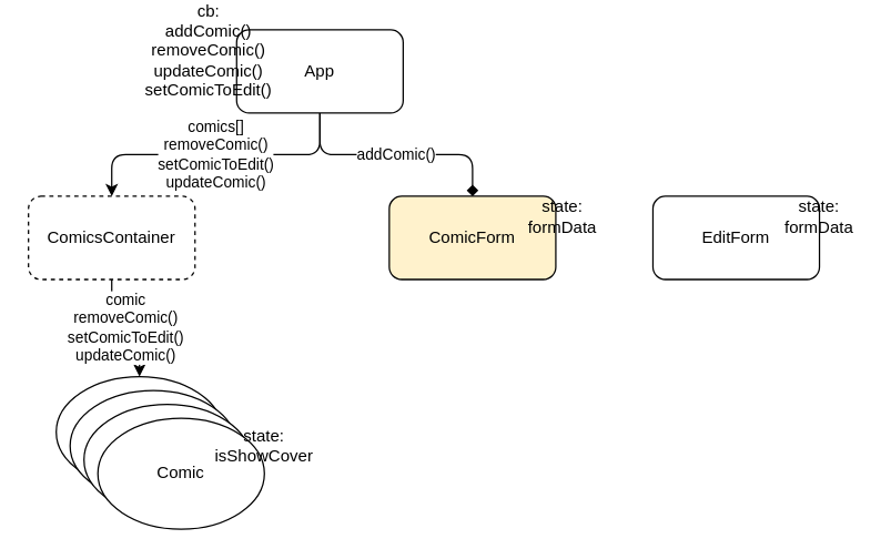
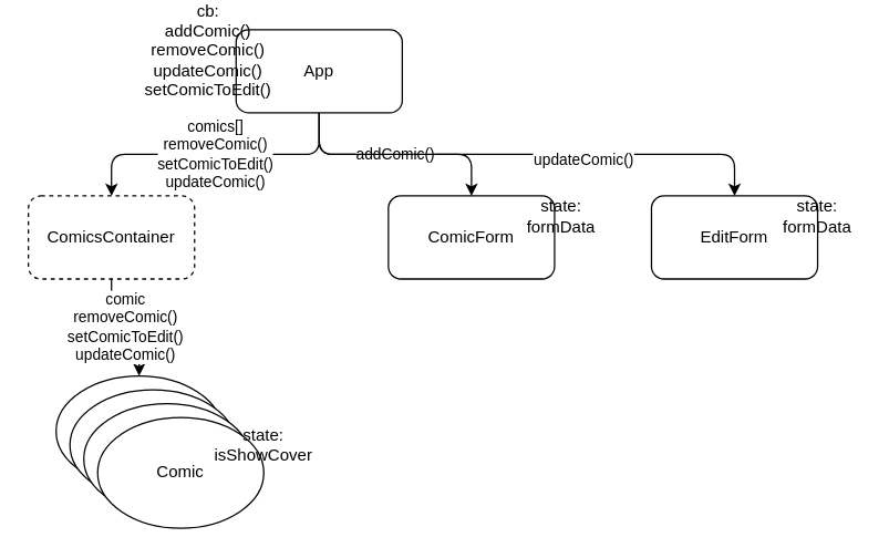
  <mxCell id="0" />
  <mxCell id="1" parent="0" />
  <mxCell id="2" value="comics[]&lt;br&gt;removeComic()&lt;br&gt;setComicToEdit()&lt;br&gt;updateComic()" style="edgeStyle=orthogonalEdgeStyle;html=1;exitX=0.5;exitY=1;exitDx=0;exitDy=0;entryX=0.5;entryY=0;entryDx=0;entryDy=0;" parent="1" source="6" target="8" edge="1"><mxGeometry relative="1" as="geometry" /></mxCell>
- <mxCell id="3" value="addComic()" style="edgeStyle=orthogonalEdgeStyle;html=1;exitX=0.5;exitY=1;exitDx=0;exitDy=0;endArrow=diamond;" parent="1" source="6" target="9" edge="1"><mxGeometry relative="1" as="geometry" /></mxCell>
+ <mxCell id="3" value="addComic()" style="edgeStyle=orthogonalEdgeStyle;html=1;exitX=0.5;exitY=1;exitDx=0;exitDy=0;" parent="1" source="6" target="9" edge="1"><mxGeometry relative="1" as="geometry" /></mxCell>
+ <mxCell id="4" value="" style="edgeStyle=orthogonalEdgeStyle;html=1;exitX=0.5;exitY=1;exitDx=0;exitDy=0;entryX=0.5;entryY=0;entryDx=0;entryDy=0;" edge="1" parent="1" source="6" target="17"><mxGeometry relative="1" as="geometry" /></mxCell>
+ <mxCell id="5" value="updateComic()" style="edgeLabel;html=1;align=center;verticalAlign=middle;resizable=0;points=[];" vertex="1" connectable="0" parent="4"><mxGeometry x="0.222" y="-3" relative="1" as="geometry"><mxPoint as="offset" /></mxGeometry></mxCell>
  <mxCell id="6" value="App" style="rounded=1;whiteSpace=wrap;html=1;" parent="1" vertex="1"><mxGeometry x="170" y="20" width="120" height="60" as="geometry" /></mxCell>
  <mxCell id="7" value="comic&lt;br&gt;removeComic()&lt;br&gt;setComicToEdit()&lt;br&gt;updateComic()" style="edgeStyle=orthogonalEdgeStyle;html=1;exitX=0.5;exitY=1;exitDx=0;exitDy=0;entryX=0.5;entryY=0;entryDx=0;entryDy=0;" parent="1" source="8" target="10" edge="1"><mxGeometry relative="1" as="geometry" /></mxCell>
  <mxCell id="8" value="ComicsContainer" style="rounded=1;whiteSpace=wrap;html=1;dashed=1;" parent="1" vertex="1"><mxGeometry x="20" y="140" width="120" height="60" as="geometry" /></mxCell>
- <mxCell id="9" value="ComicForm" style="rounded=1;whiteSpace=wrap;html=1;fillColor=#fff2cc;" parent="1" vertex="1"><mxGeometry x="280" y="140" width="120" height="60" as="geometry" /></mxCell>
+ <mxCell id="9" value="ComicForm" style="rounded=1;whiteSpace=wrap;html=1;" parent="1" vertex="1"><mxGeometry x="280" y="140" width="120" height="60" as="geometry" /></mxCell>
  <mxCell id="10" value="Comic" style="ellipse;whiteSpace=wrap;html=1;" parent="1" vertex="1"><mxGeometry x="40" y="270" width="120" height="80" as="geometry" /></mxCell>
  <mxCell id="11" value="Comic" style="ellipse;whiteSpace=wrap;html=1;" parent="1" vertex="1"><mxGeometry x="50" y="280" width="120" height="80" as="geometry" /></mxCell>
  <mxCell id="12" value="Comic" style="ellipse;whiteSpace=wrap;html=1;" parent="1" vertex="1"><mxGeometry x="60" y="290" width="120" height="80" as="geometry" /></mxCell>
  <mxCell id="13" value="Comic" style="ellipse;whiteSpace=wrap;html=1;" parent="1" vertex="1"><mxGeometry x="70" y="300" width="120" height="80" as="geometry" /></mxCell>
  <mxCell id="14" value="cb:&lt;br&gt;addComic()&lt;br&gt;removeComic()&lt;br&gt;updateComic()&lt;br&gt;setComicToEdit()" style="text;html=1;strokeColor=none;fillColor=none;align=center;verticalAlign=middle;whiteSpace=wrap;rounded=0;" parent="1" vertex="1"><mxGeometry x="120" y="20" width="60" height="30" as="geometry" /></mxCell>
  <mxCell id="15" value="state: isShowCover" style="text;html=1;strokeColor=none;fillColor=none;align=center;verticalAlign=middle;whiteSpace=wrap;rounded=0;" parent="1" vertex="1"><mxGeometry x="160" y="305" width="60" height="30" as="geometry" /></mxCell>
  <mxCell id="16" value="state: formData" style="text;html=1;strokeColor=none;fillColor=none;align=center;verticalAlign=middle;whiteSpace=wrap;rounded=0;" parent="1" vertex="1"><mxGeometry x="375" y="140" width="60" height="30" as="geometry" /></mxCell>
  <mxCell id="17" value="EditForm" style="rounded=1;whiteSpace=wrap;html=1;" vertex="1" parent="1"><mxGeometry x="470" y="140" width="120" height="60" as="geometry" /></mxCell>
  <mxCell id="18" value="state: formData" style="text;html=1;strokeColor=none;fillColor=none;align=center;verticalAlign=middle;whiteSpace=wrap;rounded=0;" vertex="1" parent="1"><mxGeometry x="560" y="140" width="60" height="30" as="geometry" /></mxCell>
